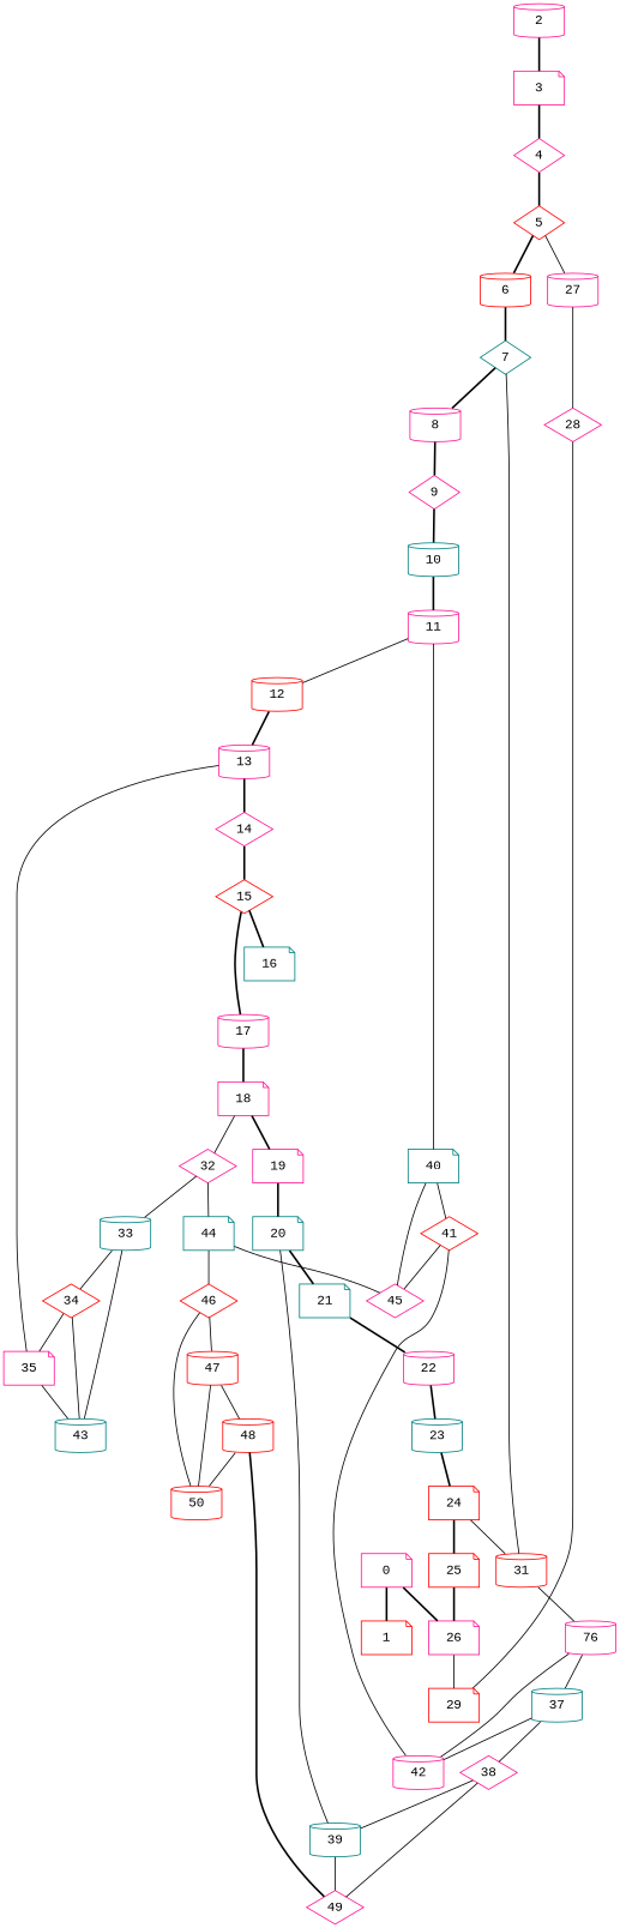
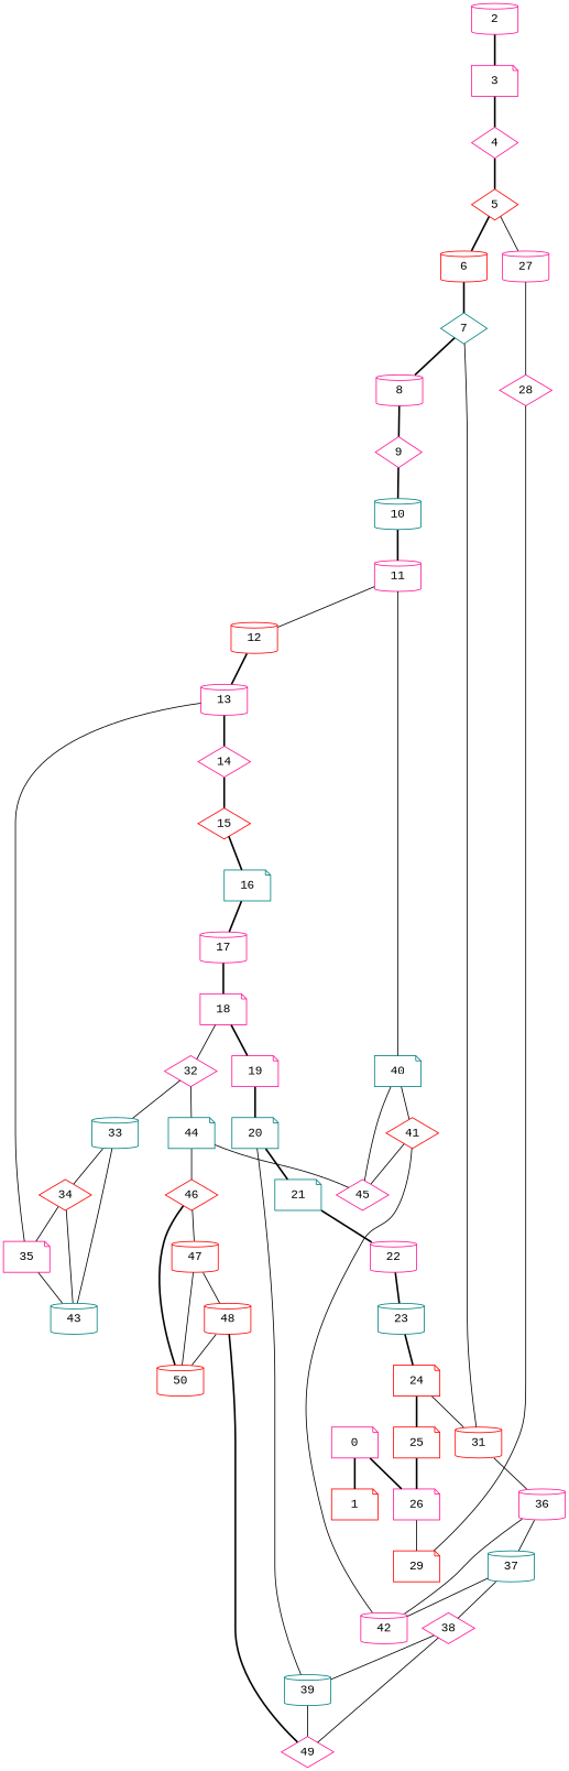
  graph {
    fontname="Liberation Mono"
    node [color=deeppink fontname="Liberation Mono" shape=cylinder]
    edge [fontname="Liberation Mono"]
    0 [shape=note]
    1 [color=red shape=note]
    26 [shape=note]
    29 [color=red shape=note]
    3 [shape=note]
    2
    4 [shape=diamond]
    5 [color=red shape=diamond]
    6 [color=red]
    27
    7 [color=teal shape=diamond]
    28 [shape=diamond]
    8
    31 [color=red]
    9 [shape=diamond]
-   36 [label=76]
+   36
    10 [color=teal]
    37 [color=teal]
    42
    11
    12 [color=red]
    40 [color=teal shape=note]
    13
    41 [color=red shape=diamond]
    45 [shape=diamond]
    14 [shape=diamond]
    35 [shape=note]
    15 [color=red shape=diamond]
    43 [color=teal]
    16 [color=teal shape=note]
    17
    18 [shape=note]
    19 [shape=note]
    32 [shape=diamond]
    20 [color=teal shape=note]
    33 [color=teal]
    44 [color=teal shape=note]
    21 [color=teal shape=note]
    39 [color=teal]
    34 [color=red shape=diamond]
    46 [color=red shape=diamond]
    22
    49 [shape=diamond]
    23 [color=teal]
    24 [color=red shape=note]
    25 [color=red shape=note]
    38 [shape=diamond]
    47 [color=red]
    50 [color=red]
    48 [color=red]
    0 -- 1 [style=bold]
    0 -- 26 [style=bold]
    26 -- 29
    3 -- 4 [style=bold]
    2 -- 3 [style=bold]
    4 -- 5 [style=bold]
    5 -- 6 [style=bold]
    5 -- 27
    6 -- 7 [style=bold]
    27 -- 28
    7 -- 8 [style=bold]
    7 -- 31
    28 -- 29
    8 -- 9 [style=bold]
    31 -- 36
    9 -- 10 [style=bold]
    36 -- 37
    36 -- 42
    10 -- 11 [style=bold]
    37 -- 42
    37 -- 38
    11 -- 12 [style=solid]
    11 -- 40
    12 -- 13 [style=bold]
    40 -- 41
    40 -- 45
    13 -- 14 [style=bold]
    13 -- 35
    41 -- 42
    41 -- 45
    14 -- 15 [style=bold]
    35 -- 43
    15 -- 16 [style=bold]
-   15 -- 17 [style=bold]
+   16 -- 17 [style=bold]
    17 -- 18 [style=bold]
    18 -- 19 [style=bold]
    18 -- 32
    19 -- 20 [style=bold]
    32 -- 33
    32 -- 44
    20 -- 21 [style=bold]
    20 -- 39
    33 -- 43
    33 -- 34
    44 -- 45
    44 -- 46
    21 -- 22 [style=bold]
    39 -- 49
    34 -- 35
    34 -- 43
    46 -- 47
-   46 -- 50
+   46 -- 50 [style=bold]
    22 -- 23 [style=bold]
    23 -- 24 [style=bold]
    24 -- 31
    24 -- 25 [style=bold]
    25 -- 26 [style=bold]
    38 -- 39
    38 -- 49
    47 -- 50
    47 -- 48
    48 -- 49 [style=bold]
    48 -- 50
  }
